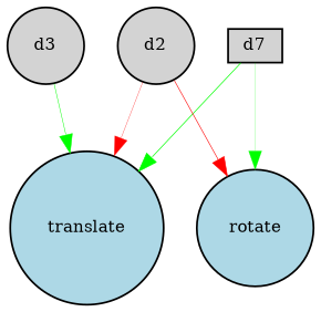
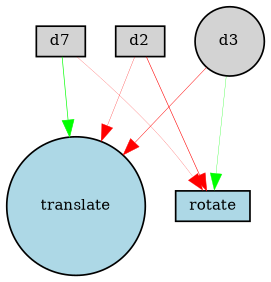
  digraph {
    node [fillcolor=lightgray fontsize=9 shape=circle style=filled]
    edge [color=red style=solid]
    n1 [height=0.2 label=d7 shape=box width=0.2]
    translate [fillcolor=lightblue height=0.2 width=0.2]
-   rotate [fillcolor=lightblue height=0.2 width=0.2]
-   d2 [height=0.2 width=0.2]
+   rotate [fillcolor=lightblue height=0.2 shape=box width=0.2]
+   d2 [height=0.2 shape=box width=0.2]
    d3 [height=0.2 width=0.2]
    n1 -> translate [color=green penwidth=0.3928802260076263]
-   n1 -> rotate [color=green penwidth=0.11259130094350414]
+   n1 -> rotate [penwidth=0.11259130094350414]
    d2 -> translate [penwidth=0.16149233053478199]
    d2 -> rotate [penwidth=0.33729096441055734]
-   d3 -> translate [color=green penwidth=0.26789366870292297]
+   d3 -> translate [penwidth=0.26789366870292297]
+   d3 -> rotate [color=green penwidth=0.1725028928024585]
  }
